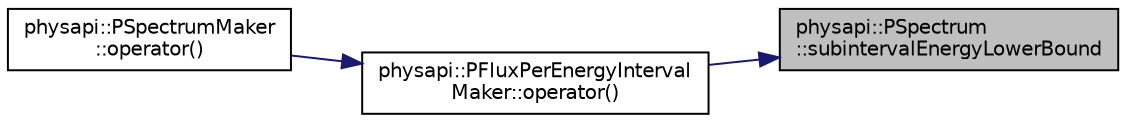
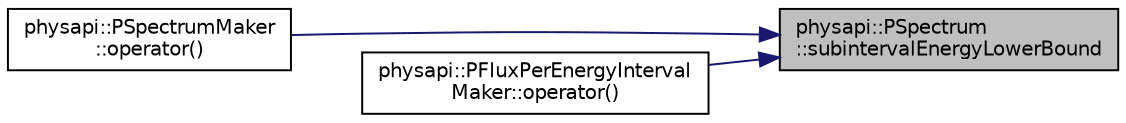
  digraph {
    fontname="DejaVu Sans"
    rankdir=RL
    node [color=black fillcolor=white fontname="DejaVu Sans" fontsize=10 shape=record style=filled]
    edge [color=midnightblue dir=back fontname="DejaVu Sans" fontsize=10 labelfontname=Helvetica labelfontsize=10 style=solid]
    n1 [fillcolor=grey75 fontcolor=black height=0.2 label="physapi::PSpectrum\l::subintervalEnergyLowerBound" width=0.4]
    n2 [height=0.2 label="physapi::PSpectrumMaker\l::operator()" width=0.4]
    n3 [height=0.2 label="physapi::PFluxPerEnergyInterval\lMaker::operator()" width=0.4]
-   n3 -> n2
+   n1 -> n2
    n1 -> n3
  }
